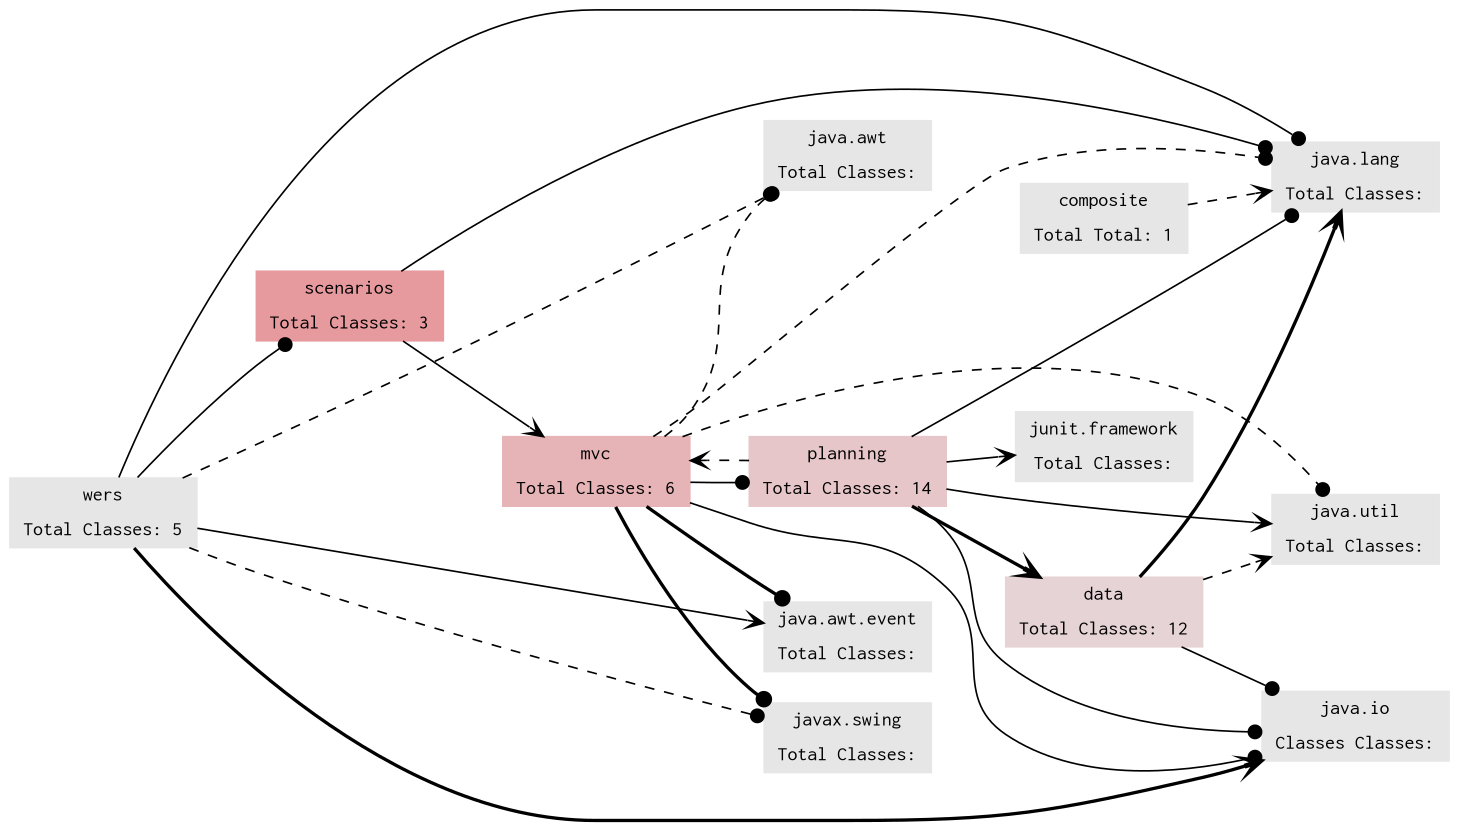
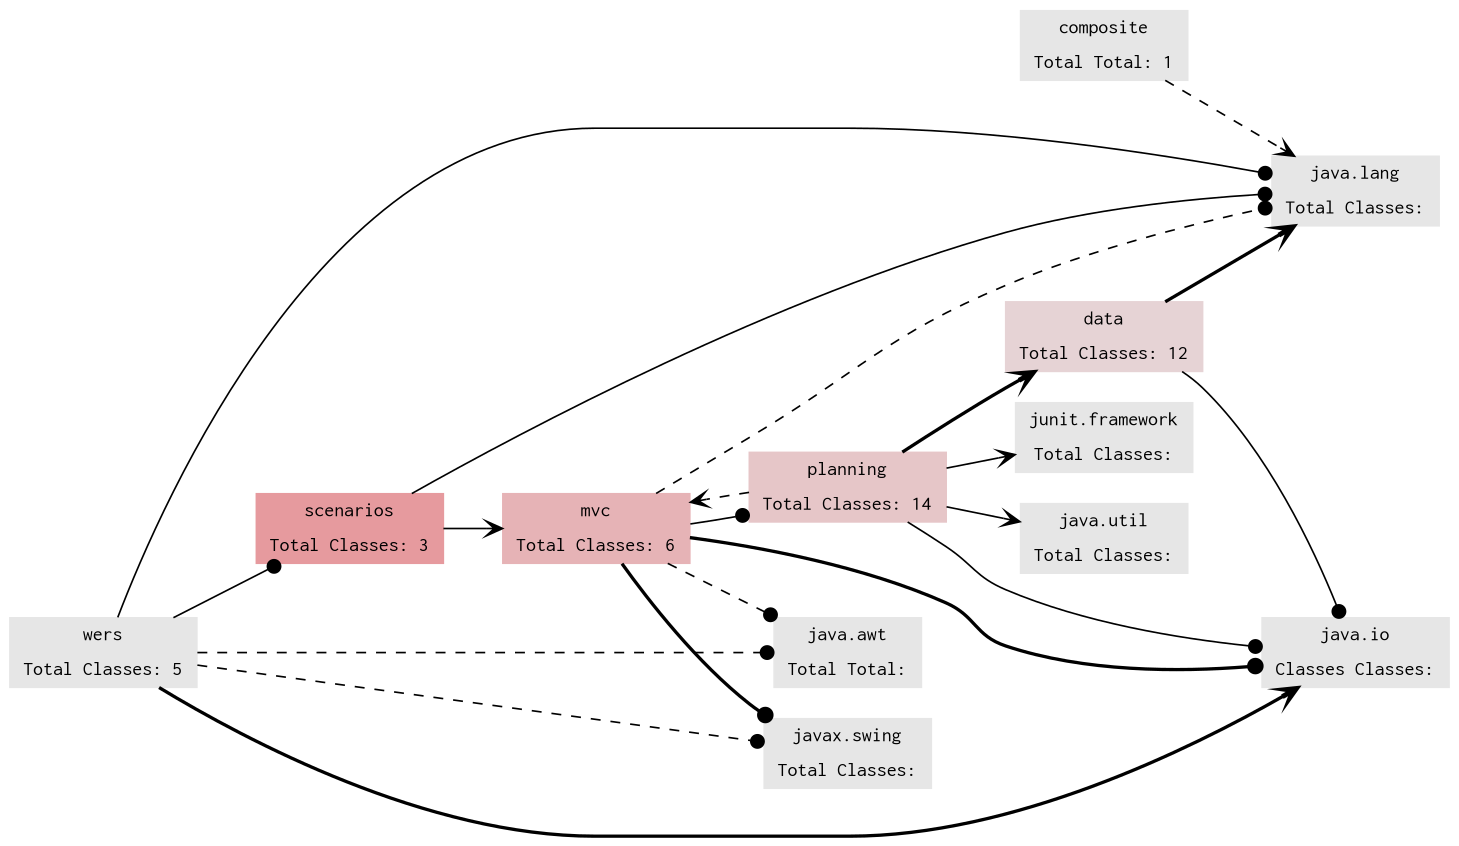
  digraph {
    rankdir=LR
    node [color=".99 0.0 .9" fontname=Courier fontsize=12 shape=record style=filled]
    edge [arrowhead=dot style=solid]
    n1 [color=".99 0 .9" label="composite | Total Total: 1"]
    n2 [label="java.lang | Total Classes: "]
    n3 [color=".99 0.08 .9" label="data | Total Classes: 12"]
    n4 [label="java.io | Classes Classes: "]
    n5 [label="java.util | Total Classes: "]
-   n6 [label="java.awt | Total Classes: "]
-   n7 [label="java.awt.event | Total Classes: "]
+   n6 [label="java.awt | Total Total: "]
    n8 [label="javax.swing | Total Classes: "]
    n9 [label="junit.framework | Total Classes: "]
    n10 [color=".99 0.22 .9" label="mvc | Total Classes: 6"]
    n11 [color=".99 0.14 .9" label="planning | Total Classes: 14"]
    n12 [color=".99 0.33 .9" label="scenarios | Total Classes: 3"]
    n13 [color=".99 0 .9" label="wers | Total Classes: 5"]
    n1 -> n2 [arrowhead=vee style=dashed]
    n3 -> n2 [arrowhead=vee style=bold]
    n3 -> n4
-   n3 -> n5 [arrowhead=vee style=dashed]
    n10 -> n2 [style=dashed]
-   n10 -> n4
-   n10 -> n5 [style=dashed]
+   n10 -> n4 [style=bold]
    n10 -> n6 [style=dashed]
-   n10 -> n7 [style=bold]
    n10 -> n8 [style=bold]
    n10 -> n11
-   n11 -> n2
    n11 -> n3 [arrowhead=vee style=bold]
    n11 -> n4
    n11 -> n5 [arrowhead=vee]
    n11 -> n9 [arrowhead=vee]
    n11 -> n10 [arrowhead=vee style=dashed]
    n12 -> n2
    n12 -> n10 [arrowhead=vee]
    n13 -> n2
    n13 -> n4 [arrowhead=vee style=bold]
    n13 -> n6 [style=dashed]
-   n13 -> n7 [arrowhead=vee]
    n13 -> n8 [style=dashed]
    n13 -> n12
  }
